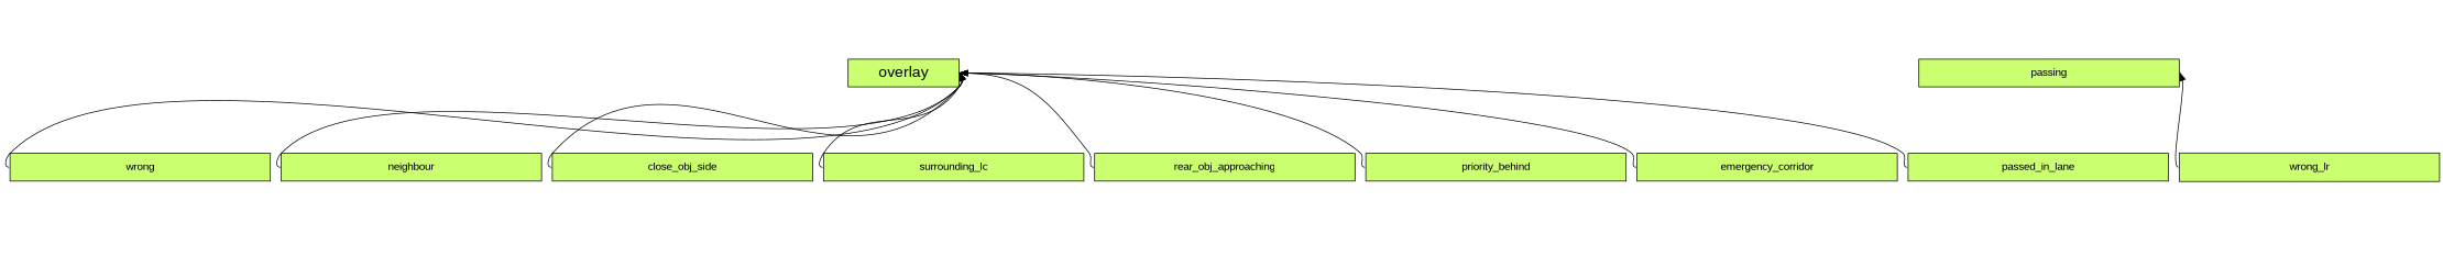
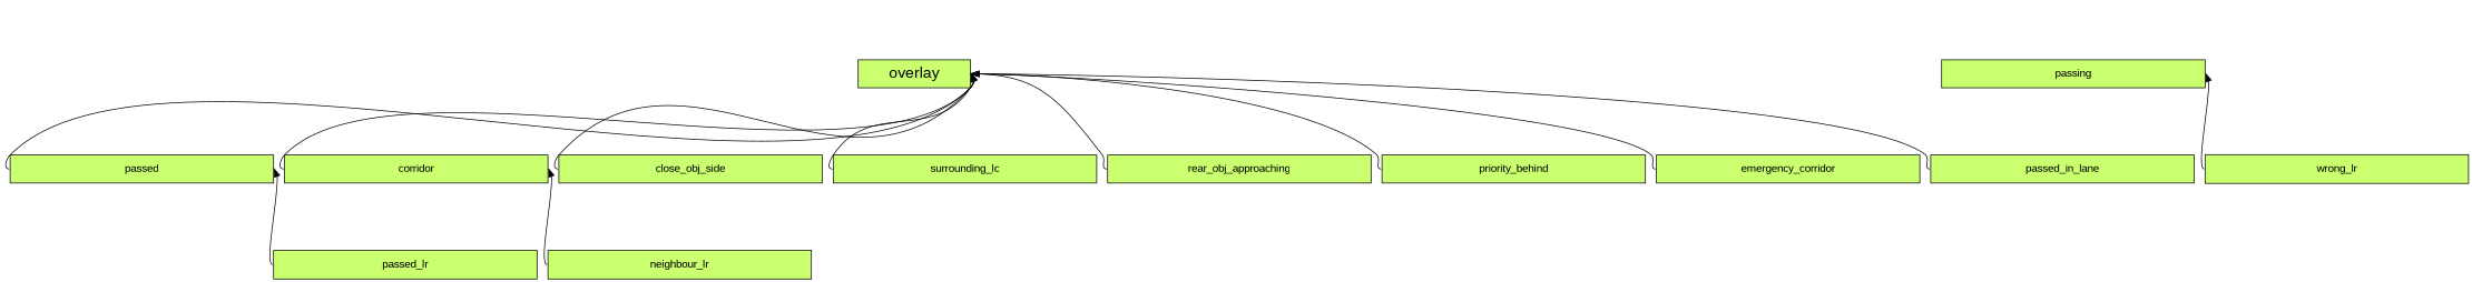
  digraph {
    bgcolor=white
    nodesep=0.2
    rankdir=TB
    ranksep=1.2
    splines=true
    node [fillcolor=darkolivegreen1 fontname=Arial shape=box style=filled]
    edge [dir=back headport=w tailport=e]
    overlay [blub="<i><b>Überlagerte <br/>Interaktion </b></i>" fontsize=20 width=2]
-   passed [blub="<i>Vorbeifahrt eines<br/>anderen Fahrzeugs</i>" width=4.7 label=wrong]
-   neighbour [blub="<i>Laterales Verweilen<br/>eines anderen Fahrzeugs</i>" width=4.7]
+   passed [blub="<i>Vorbeifahrt eines<br/>anderen Fahrzeugs</i>" width=4.7]
+   neighbour [blub="<i>Laterales Verweilen<br/>eines anderen Fahrzeugs</i>" width=4.7 label=corridor]
    close_obj_side [blub="<i>Laterales<br/>Nahdistanzereignis</i>" width=4.7]
    surrounding_lc [blub="Fahrstreifenwechsel eines\nFahrzeugs im Umfeld" width=4.7]
    rear_obj_approaching [blub="Annähern eines\nHinterherfahrenden" width=4.7]
    n7 [blub="Vorrangiges Fahrzeug" label=priority_behind width=4.7]
    emergency_corridor [blub=Rettungsgasse width=4.7]
    passed_in_lane [blub="Vorbeifahrt im Ego-Fahrstreifen" width=4.7]
+   passed_lr [blub="{Vorbeifahrt eines\nanderen Fahrzeugs|{links|rechts}}" shape=record width=4.7]
    passing [blub="<i>Vorbeifaht an einem<br/>anderen Fahrzeug</i>" width=4.7]
    n12 [blub="{Vorbeifaht an einem\nanderen Fahrzeug|{links|rechts}}" label=wrong_lr shape=record width=4.7]
+   neighbour_lr [blub="{Laterales Verweilen\neines Objekts|{links|rechts}|des Ego-Fahrzeugs}" shape=record width=4.7]
    overlay -> passed
    overlay -> neighbour
    overlay -> close_obj_side
    overlay -> surrounding_lc
    overlay -> rear_obj_approaching
    overlay -> n7
    overlay -> emergency_corridor
    overlay -> passed_in_lane
+   passed -> passed_lr
+   neighbour -> neighbour_lr
    passing -> n12
  }
